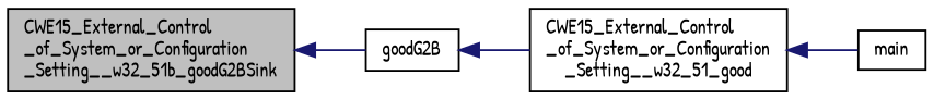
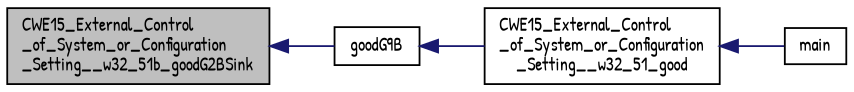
  digraph {
    rankdir=LR
    fontname="Patrick Hand"
    node [color=black fillcolor=white fontname="Patrick Hand" fontsize=10 shape=record style=filled]
    edge [color=midnightblue dir=back fontname="Patrick Hand" fontsize=10 labelfontname=Helvetica labelfontsize=10 style=solid]
    n1 [fillcolor=grey75 fontcolor=black height=0.2 label="CWE15_External_Control\l_of_System_or_Configuration\l_Setting__w32_51b_goodG2BSink" width=0.4]
-   n2 [height=0.2 label=goodG2B width=0.4]
+   n2 [height=0.2 label=goodG9B width=0.4]
    n3 [height=0.2 label="CWE15_External_Control\l_of_System_or_Configuration\l_Setting__w32_51_good" width=0.4]
    n4 [height=0.2 label=main width=0.4]
    n1 -> n2
    n2 -> n3
    n3 -> n4
  }
